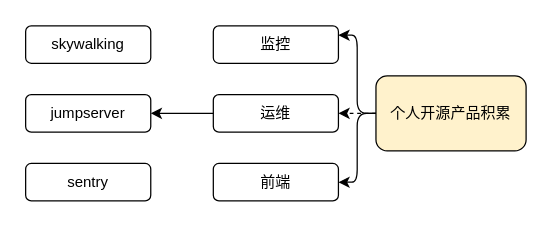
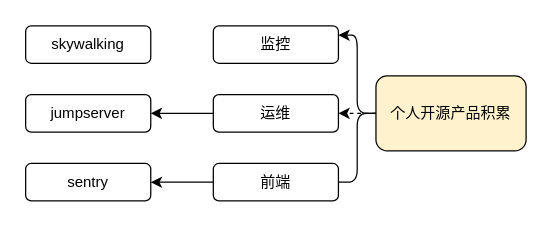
  <mxCell id="0" />
  <mxCell id="1" parent="0" />
  <mxCell id="2" value="个人开源产品积累" style="rounded=1;whiteSpace=wrap;html=1;fillColor=#fff2cc;" vertex="1" parent="1"><mxGeometry x="300" y="60" width="120" height="60" as="geometry" /></mxCell>
  <mxCell id="3" value="运维" style="rounded=1;whiteSpace=wrap;html=1;" vertex="1" parent="1"><mxGeometry x="170" y="75" width="100" height="30" as="geometry" /></mxCell>
  <mxCell id="4" value="jumpserver" style="rounded=1;whiteSpace=wrap;html=1;" vertex="1" parent="1"><mxGeometry x="20" y="75" width="100" height="30" as="geometry" /></mxCell>
  <mxCell id="5" value="" style="endArrow=classic;html=1;exitX=0;exitY=0.5;exitDx=0;exitDy=0;entryX=1;entryY=0.5;entryDx=0;entryDy=0;edgeStyle=orthogonalEdgeStyle;" edge="1" parent="1" source="3" target="4"><mxGeometry width="50" height="50" relative="1" as="geometry"><mxPoint x="40" y="190" as="sourcePoint" /><mxPoint x="90" y="140" as="targetPoint" /></mxGeometry></mxCell>
  <mxCell id="6" value="" style="endArrow=classic;html=1;exitX=0;exitY=0.5;exitDx=0;exitDy=0;entryX=1;entryY=0.5;entryDx=0;entryDy=0;dashed=1;" edge="1" parent="1" source="2" target="3"><mxGeometry width="50" height="50" relative="1" as="geometry"><mxPoint x="250" y="210" as="sourcePoint" /><mxPoint x="300" y="160" as="targetPoint" /></mxGeometry></mxCell>
+ <mxCell id="7" value="" style="edgeStyle=orthogonalEdgeStyle;rounded=0;orthogonalLoop=1;jettySize=auto;html=1;" edge="1" parent="1" source="8" target="9"><mxGeometry relative="1" as="geometry" /></mxCell>
  <mxCell id="8" value="前端" style="rounded=1;whiteSpace=wrap;html=1;" vertex="1" parent="1"><mxGeometry x="170" y="130" width="100" height="30" as="geometry" /></mxCell>
  <mxCell id="9" value="sentry" style="rounded=1;whiteSpace=wrap;html=1;" vertex="1" parent="1"><mxGeometry x="20" y="130" width="100" height="30" as="geometry" /></mxCell>
- <mxCell id="10" value="" style="endArrow=classic;html=1;exitX=0;exitY=0.5;exitDx=0;exitDy=0;entryX=1;entryY=0.5;entryDx=0;entryDy=0;edgeStyle=orthogonalEdgeStyle;" edge="1" parent="1" source="2" target="8"><mxGeometry width="50" height="50" relative="1" as="geometry"><mxPoint x="320" y="270" as="sourcePoint" /><mxPoint x="370" y="220" as="targetPoint" /></mxGeometry></mxCell>
+ <mxCell id="10" value="" style="endArrow=none;html=1;exitX=0;exitY=0.5;exitDx=0;exitDy=0;entryX=1;entryY=0.5;entryDx=0;entryDy=0;edgeStyle=orthogonalEdgeStyle;" edge="1" parent="1" source="2" target="8"><mxGeometry width="50" height="50" relative="1" as="geometry"><mxPoint x="320" y="270" as="sourcePoint" /><mxPoint x="370" y="220" as="targetPoint" /></mxGeometry></mxCell>
  <mxCell id="11" value="监控" style="rounded=1;whiteSpace=wrap;html=1;" vertex="1" parent="1"><mxGeometry x="170" y="20" width="100" height="30" as="geometry" /></mxCell>
  <mxCell id="12" value="skywalking" style="rounded=1;whiteSpace=wrap;html=1;" vertex="1" parent="1"><mxGeometry x="20" y="20" width="100" height="30" as="geometry" /></mxCell>
  <mxCell id="13" value="" style="endArrow=classic;html=1;exitX=0;exitY=0.5;exitDx=0;exitDy=0;entryX=1;entryY=0.25;entryDx=0;entryDy=0;edgeStyle=orthogonalEdgeStyle;" edge="1" parent="1" source="2" target="11"><mxGeometry width="50" height="50" relative="1" as="geometry"><mxPoint x="360" y="30" as="sourcePoint" /><mxPoint x="410" y="-20" as="targetPoint" /></mxGeometry></mxCell>
